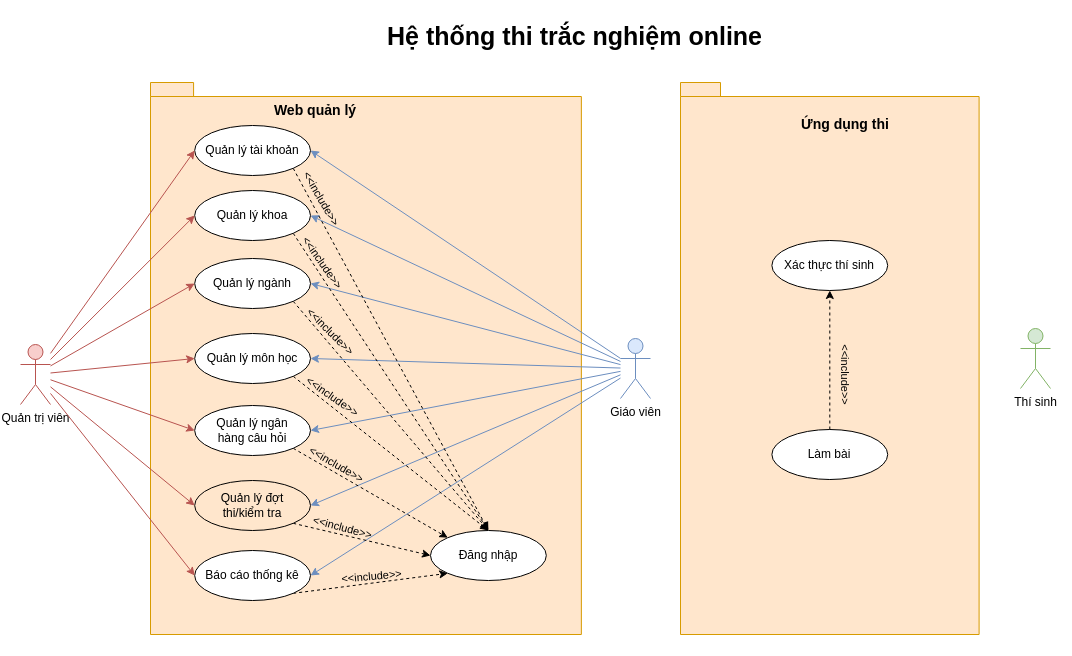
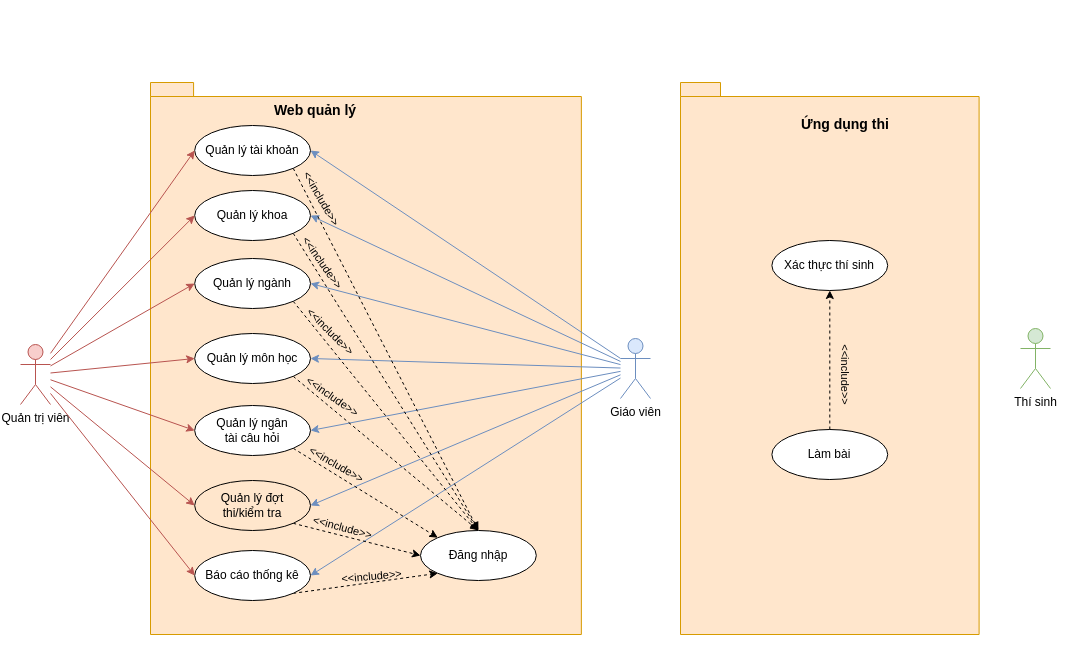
  <mxCell id="0" />
  <mxCell id="1" parent="0" />
  <mxCell id="2" value="" style="shape=folder;fontStyle=1;spacingTop=10;tabWidth=40;tabHeight=14;tabPosition=left;html=1;whiteSpace=wrap;fillColor=#ffe6cc;strokeColor=#d79b00;" vertex="1" parent="1"><mxGeometry x="150" y="82" width="430.86" height="552" as="geometry" /></mxCell>
  <mxCell id="3" value="Quản trị viên" style="shape=umlActor;verticalLabelPosition=bottom;verticalAlign=top;html=1;outlineConnect=0;fillColor=#f8cecc;strokeColor=#b85450;" vertex="1" parent="1"><mxGeometry x="20" y="344" width="30" height="60" as="geometry" /></mxCell>
  <mxCell id="4" style="edgeStyle=none;shape=connector;rounded=0;orthogonalLoop=1;jettySize=auto;html=1;entryX=1;entryY=0.5;entryDx=0;entryDy=0;labelBackgroundColor=default;strokeColor=#6c8ebf;align=center;verticalAlign=middle;fontFamily=Helvetica;fontSize=11;fontColor=default;endArrow=classic;fillColor=#dae8fc;" edge="1" parent="1" source="11" target="28"><mxGeometry relative="1" as="geometry" /></mxCell>
  <mxCell id="5" style="edgeStyle=none;shape=connector;rounded=0;orthogonalLoop=1;jettySize=auto;html=1;entryX=1;entryY=0.5;entryDx=0;entryDy=0;labelBackgroundColor=default;strokeColor=#6c8ebf;align=center;verticalAlign=middle;fontFamily=Helvetica;fontSize=11;fontColor=default;endArrow=classic;fillColor=#dae8fc;" edge="1" parent="1" source="11" target="22"><mxGeometry relative="1" as="geometry" /></mxCell>
  <mxCell id="6" style="edgeStyle=none;shape=connector;rounded=0;orthogonalLoop=1;jettySize=auto;html=1;entryX=1;entryY=0.5;entryDx=0;entryDy=0;labelBackgroundColor=default;strokeColor=#6c8ebf;align=center;verticalAlign=middle;fontFamily=Helvetica;fontSize=11;fontColor=default;endArrow=classic;fillColor=#dae8fc;" edge="1" parent="1" source="11" target="24"><mxGeometry relative="1" as="geometry" /></mxCell>
  <mxCell id="7" style="edgeStyle=none;shape=connector;rounded=0;orthogonalLoop=1;jettySize=auto;html=1;entryX=1;entryY=0.5;entryDx=0;entryDy=0;labelBackgroundColor=default;strokeColor=#6c8ebf;align=center;verticalAlign=middle;fontFamily=Helvetica;fontSize=11;fontColor=default;endArrow=classic;fillColor=#dae8fc;" edge="1" parent="1" source="11" target="26"><mxGeometry relative="1" as="geometry" /></mxCell>
  <mxCell id="8" style="edgeStyle=none;shape=connector;rounded=0;orthogonalLoop=1;jettySize=auto;html=1;entryX=1;entryY=0.5;entryDx=0;entryDy=0;labelBackgroundColor=default;strokeColor=#6c8ebf;align=center;verticalAlign=middle;fontFamily=Helvetica;fontSize=11;fontColor=default;endArrow=classic;fillColor=#dae8fc;" edge="1" parent="1" source="11" target="30"><mxGeometry relative="1" as="geometry" /></mxCell>
  <mxCell id="9" style="edgeStyle=none;shape=connector;rounded=0;orthogonalLoop=1;jettySize=auto;html=1;entryX=1;entryY=0.5;entryDx=0;entryDy=0;labelBackgroundColor=default;strokeColor=#6c8ebf;align=center;verticalAlign=middle;fontFamily=Helvetica;fontSize=11;fontColor=default;endArrow=classic;fillColor=#dae8fc;" edge="1" parent="1" source="11" target="32"><mxGeometry relative="1" as="geometry" /></mxCell>
  <mxCell id="10" style="edgeStyle=none;shape=connector;rounded=0;orthogonalLoop=1;jettySize=auto;html=1;entryX=1;entryY=0.5;entryDx=0;entryDy=0;labelBackgroundColor=default;strokeColor=#6c8ebf;align=center;verticalAlign=middle;fontFamily=Helvetica;fontSize=11;fontColor=default;endArrow=classic;fillColor=#dae8fc;" edge="1" parent="1" source="11" target="34"><mxGeometry relative="1" as="geometry" /></mxCell>
  <mxCell id="11" value="Giáo viên" style="shape=umlActor;verticalLabelPosition=bottom;verticalAlign=top;html=1;outlineConnect=0;fillColor=#dae8fc;strokeColor=#6c8ebf;" vertex="1" parent="1"><mxGeometry x="620" y="338" width="30" height="60" as="geometry" /></mxCell>
  <mxCell id="12" value="Thí sinh" style="shape=umlActor;verticalLabelPosition=bottom;verticalAlign=top;html=1;outlineConnect=0;fillColor=#d5e8d4;strokeColor=#82b366;" vertex="1" parent="1"><mxGeometry x="1020" y="328" width="30" height="60" as="geometry" /></mxCell>
- <mxCell id="13" value="&lt;b&gt;&lt;font style=&quot;font-size: 25px;&quot;&gt;Hệ thống thi trắc nghiệm online&lt;/font&gt;&lt;/b&gt;" style="text;html=1;strokeColor=none;fillColor=none;align=center;verticalAlign=middle;whiteSpace=wrap;rounded=0;" vertex="1" parent="1"><mxGeometry x="150" y="20" width="848.6" height="30" as="geometry" /></mxCell>
  <mxCell id="14" value="" style="shape=folder;fontStyle=1;spacingTop=10;tabWidth=40;tabHeight=14;tabPosition=left;html=1;whiteSpace=wrap;fillColor=#ffe6cc;strokeColor=#d79b00;" vertex="1" parent="1"><mxGeometry x="680" y="82" width="298.6" height="552" as="geometry" /></mxCell>
  <mxCell id="15" value="&lt;b&gt;&lt;font style=&quot;font-size: 14px;&quot;&gt;Web quản lý&lt;/font&gt;&lt;/b&gt;" style="text;html=1;strokeColor=none;fillColor=none;align=center;verticalAlign=middle;whiteSpace=wrap;rounded=0;" vertex="1" parent="1"><mxGeometry x="130" y="95" width="370" height="30" as="geometry" /></mxCell>
  <mxCell id="16" value="&lt;span style=&quot;font-size: 14px;&quot;&gt;&lt;b&gt;Ứng dụng thi&lt;/b&gt;&lt;/span&gt;" style="text;html=1;strokeColor=none;fillColor=none;align=center;verticalAlign=middle;whiteSpace=wrap;rounded=0;" vertex="1" parent="1"><mxGeometry x="660" y="109" width="370" height="30" as="geometry" /></mxCell>
  <mxCell id="17" style="edgeStyle=none;shape=connector;rounded=0;orthogonalLoop=1;jettySize=auto;html=1;entryX=0.5;entryY=1;entryDx=0;entryDy=0;dashed=1;labelBackgroundColor=default;strokeColor=default;align=center;verticalAlign=middle;fontFamily=Helvetica;fontSize=11;fontColor=default;endArrow=classic;" edge="1" parent="1" source="18" target="19"><mxGeometry relative="1" as="geometry" /></mxCell>
  <mxCell id="18" value="Làm bài" style="ellipse;whiteSpace=wrap;html=1;" vertex="1" parent="1"><mxGeometry x="771.4" y="429" width="115.81" height="50" as="geometry" /></mxCell>
  <mxCell id="19" value="Xác thực thí sinh" style="ellipse;whiteSpace=wrap;html=1;" vertex="1" parent="1"><mxGeometry x="771.39" y="240" width="115.81" height="50" as="geometry" /></mxCell>
- <mxCell id="20" value="Đăng nhập" style="ellipse;whiteSpace=wrap;html=1;" vertex="1" parent="1"><mxGeometry x="430" y="530" width="115.81" height="50" as="geometry" /></mxCell>
+ <mxCell id="20" value="Đăng nhập" style="ellipse;whiteSpace=wrap;html=1;" vertex="1" parent="1"><mxGeometry x="420" y="530" width="115.81" height="50" as="geometry" /></mxCell>
  <mxCell id="21" style="edgeStyle=none;shape=connector;rounded=0;orthogonalLoop=1;jettySize=auto;html=1;exitX=1;exitY=1;exitDx=0;exitDy=0;entryX=0.5;entryY=0;entryDx=0;entryDy=0;labelBackgroundColor=default;align=center;verticalAlign=middle;fontFamily=Helvetica;fontSize=11;fontColor=default;endArrow=classic;dashed=1;" edge="1" parent="1" source="22" target="20"><mxGeometry relative="1" as="geometry" /></mxCell>
  <mxCell id="22" value="Quản lý khoa" style="ellipse;whiteSpace=wrap;html=1;" vertex="1" parent="1"><mxGeometry x="194.19" y="190" width="115.81" height="50" as="geometry" /></mxCell>
  <mxCell id="23" style="edgeStyle=none;shape=connector;rounded=0;orthogonalLoop=1;jettySize=auto;html=1;exitX=1;exitY=1;exitDx=0;exitDy=0;entryX=0.5;entryY=0;entryDx=0;entryDy=0;labelBackgroundColor=default;align=center;verticalAlign=middle;fontFamily=Helvetica;fontSize=11;fontColor=default;endArrow=classic;dashed=1;" edge="1" parent="1" source="24" target="20"><mxGeometry relative="1" as="geometry" /></mxCell>
  <mxCell id="24" value="Quản lý ngành" style="ellipse;whiteSpace=wrap;html=1;" vertex="1" parent="1"><mxGeometry x="194.19" y="258" width="115.81" height="50" as="geometry" /></mxCell>
  <mxCell id="25" style="edgeStyle=none;shape=connector;rounded=0;orthogonalLoop=1;jettySize=auto;html=1;exitX=1;exitY=1;exitDx=0;exitDy=0;entryX=0.5;entryY=0;entryDx=0;entryDy=0;labelBackgroundColor=default;align=center;verticalAlign=middle;fontFamily=Helvetica;fontSize=11;fontColor=default;endArrow=classic;dashed=1;" edge="1" parent="1" source="26" target="20"><mxGeometry relative="1" as="geometry" /></mxCell>
  <mxCell id="26" value="Quản lý môn học" style="ellipse;whiteSpace=wrap;html=1;" vertex="1" parent="1"><mxGeometry x="194.19" y="333" width="115.81" height="50" as="geometry" /></mxCell>
  <mxCell id="27" style="edgeStyle=none;shape=connector;rounded=0;orthogonalLoop=1;jettySize=auto;html=1;exitX=1;exitY=1;exitDx=0;exitDy=0;entryX=0.5;entryY=0;entryDx=0;entryDy=0;labelBackgroundColor=default;align=center;verticalAlign=middle;fontFamily=Helvetica;fontSize=11;fontColor=default;endArrow=classic;dashed=1;" edge="1" parent="1" source="28" target="20"><mxGeometry relative="1" as="geometry" /></mxCell>
  <mxCell id="28" value="Quản lý tài khoản" style="ellipse;whiteSpace=wrap;html=1;" vertex="1" parent="1"><mxGeometry x="194.19" y="125" width="115.81" height="50" as="geometry" /></mxCell>
  <mxCell id="29" style="edgeStyle=none;shape=connector;rounded=0;orthogonalLoop=1;jettySize=auto;html=1;exitX=1;exitY=1;exitDx=0;exitDy=0;entryX=0;entryY=0;entryDx=0;entryDy=0;dashed=1;labelBackgroundColor=default;strokeColor=default;align=center;verticalAlign=middle;fontFamily=Helvetica;fontSize=11;fontColor=default;endArrow=classic;" edge="1" parent="1" source="30" target="20"><mxGeometry relative="1" as="geometry" /></mxCell>
- <mxCell id="30" value="Quản lý ngân&lt;br&gt;hàng câu hỏi" style="ellipse;whiteSpace=wrap;html=1;" vertex="1" parent="1"><mxGeometry x="194.19" y="405" width="115.81" height="50" as="geometry" /></mxCell>
+ <mxCell id="30" value="Quản lý ngân&lt;br&gt;tài câu hỏi" style="ellipse;whiteSpace=wrap;html=1;" vertex="1" parent="1"><mxGeometry x="194.19" y="405" width="115.81" height="50" as="geometry" /></mxCell>
  <mxCell id="31" style="edgeStyle=none;shape=connector;rounded=0;orthogonalLoop=1;jettySize=auto;html=1;exitX=1;exitY=1;exitDx=0;exitDy=0;entryX=0;entryY=0.5;entryDx=0;entryDy=0;dashed=1;labelBackgroundColor=default;strokeColor=default;align=center;verticalAlign=middle;fontFamily=Helvetica;fontSize=11;fontColor=default;endArrow=classic;" edge="1" parent="1" source="32" target="20"><mxGeometry relative="1" as="geometry" /></mxCell>
  <mxCell id="32" value="Quản lý đợt&lt;br&gt;thi/kiểm tra" style="ellipse;whiteSpace=wrap;html=1;fillColor=#ffe6cc;" vertex="1" parent="1"><mxGeometry x="194.19" y="480" width="115.81" height="50" as="geometry" /></mxCell>
  <mxCell id="33" style="edgeStyle=none;shape=connector;rounded=0;orthogonalLoop=1;jettySize=auto;html=1;exitX=1;exitY=1;exitDx=0;exitDy=0;entryX=0;entryY=1;entryDx=0;entryDy=0;dashed=1;labelBackgroundColor=default;strokeColor=default;align=center;verticalAlign=middle;fontFamily=Helvetica;fontSize=11;fontColor=default;endArrow=classic;" edge="1" parent="1" source="34" target="20"><mxGeometry relative="1" as="geometry" /></mxCell>
  <mxCell id="34" value="Báo cáo thống kê" style="ellipse;whiteSpace=wrap;html=1;" vertex="1" parent="1"><mxGeometry x="194.19" y="550" width="115.81" height="50" as="geometry" /></mxCell>
  <mxCell id="35" style="edgeStyle=none;shape=connector;rounded=0;orthogonalLoop=1;jettySize=auto;html=1;entryX=0;entryY=0.5;entryDx=0;entryDy=0;labelBackgroundColor=default;strokeColor=#b85450;align=center;verticalAlign=middle;fontFamily=Helvetica;fontSize=11;fontColor=default;endArrow=classic;fillColor=#f8cecc;" edge="1" parent="1" source="3" target="28"><mxGeometry relative="1" as="geometry" /></mxCell>
  <mxCell id="36" style="edgeStyle=none;shape=connector;rounded=0;orthogonalLoop=1;jettySize=auto;html=1;entryX=0;entryY=0.5;entryDx=0;entryDy=0;labelBackgroundColor=default;strokeColor=#b85450;align=center;verticalAlign=middle;fontFamily=Helvetica;fontSize=11;fontColor=default;endArrow=classic;fillColor=#f8cecc;" edge="1" parent="1" source="3" target="22"><mxGeometry relative="1" as="geometry" /></mxCell>
  <mxCell id="37" style="edgeStyle=none;shape=connector;rounded=0;orthogonalLoop=1;jettySize=auto;html=1;entryX=0;entryY=0.5;entryDx=0;entryDy=0;labelBackgroundColor=default;strokeColor=#b85450;align=center;verticalAlign=middle;fontFamily=Helvetica;fontSize=11;fontColor=default;endArrow=classic;fillColor=#f8cecc;" edge="1" parent="1" source="3" target="24"><mxGeometry relative="1" as="geometry" /></mxCell>
  <mxCell id="38" style="edgeStyle=none;shape=connector;rounded=0;orthogonalLoop=1;jettySize=auto;html=1;entryX=0;entryY=0.5;entryDx=0;entryDy=0;labelBackgroundColor=default;strokeColor=#b85450;align=center;verticalAlign=middle;fontFamily=Helvetica;fontSize=11;fontColor=default;endArrow=classic;fillColor=#f8cecc;" edge="1" parent="1" source="3" target="26"><mxGeometry relative="1" as="geometry" /></mxCell>
  <mxCell id="39" style="edgeStyle=none;shape=connector;rounded=0;orthogonalLoop=1;jettySize=auto;html=1;entryX=0;entryY=0.5;entryDx=0;entryDy=0;labelBackgroundColor=default;strokeColor=#b85450;align=center;verticalAlign=middle;fontFamily=Helvetica;fontSize=11;fontColor=default;endArrow=classic;fillColor=#f8cecc;" edge="1" parent="1" source="3" target="30"><mxGeometry relative="1" as="geometry" /></mxCell>
  <mxCell id="40" style="edgeStyle=none;shape=connector;rounded=0;orthogonalLoop=1;jettySize=auto;html=1;entryX=0;entryY=0.5;entryDx=0;entryDy=0;labelBackgroundColor=default;strokeColor=#b85450;align=center;verticalAlign=middle;fontFamily=Helvetica;fontSize=11;fontColor=default;endArrow=classic;fillColor=#f8cecc;" edge="1" parent="1" source="3" target="32"><mxGeometry relative="1" as="geometry" /></mxCell>
  <mxCell id="41" style="edgeStyle=none;shape=connector;rounded=0;orthogonalLoop=1;jettySize=auto;html=1;entryX=0;entryY=0.5;entryDx=0;entryDy=0;labelBackgroundColor=default;strokeColor=#b85450;align=center;verticalAlign=middle;fontFamily=Helvetica;fontSize=11;fontColor=default;endArrow=classic;fillColor=#f8cecc;" edge="1" parent="1" source="3" target="34"><mxGeometry relative="1" as="geometry" /></mxCell>
  <mxCell id="42" value="&amp;lt;&amp;lt;include&amp;gt;&amp;gt;" style="text;html=1;align=center;verticalAlign=middle;resizable=0;points=[];autosize=1;strokeColor=none;fillColor=none;fontSize=11;fontFamily=Helvetica;fontColor=default;rotation=-5;" vertex="1" parent="1"><mxGeometry x="331" y="561" width="80" height="30" as="geometry" /></mxCell>
  <mxCell id="43" value="&amp;lt;&amp;lt;include&amp;gt;&amp;gt;" style="text;html=1;align=center;verticalAlign=middle;resizable=0;points=[];autosize=1;strokeColor=none;fillColor=none;fontSize=11;fontFamily=Helvetica;fontColor=default;rotation=15;" vertex="1" parent="1"><mxGeometry x="302" y="512" width="80" height="30" as="geometry" /></mxCell>
  <mxCell id="44" value="&amp;lt;&amp;lt;include&amp;gt;&amp;gt;" style="text;html=1;align=center;verticalAlign=middle;resizable=0;points=[];autosize=1;strokeColor=none;fillColor=none;fontSize=11;fontFamily=Helvetica;fontColor=default;rotation=30;" vertex="1" parent="1"><mxGeometry x="296" y="449" width="80" height="30" as="geometry" /></mxCell>
  <mxCell id="45" value="&amp;lt;&amp;lt;include&amp;gt;&amp;gt;" style="text;html=1;align=center;verticalAlign=middle;resizable=0;points=[];autosize=1;strokeColor=none;fillColor=none;fontSize=11;fontFamily=Helvetica;fontColor=default;rotation=35;" vertex="1" parent="1"><mxGeometry x="292" y="381" width="80" height="30" as="geometry" /></mxCell>
  <mxCell id="46" value="&amp;lt;&amp;lt;include&amp;gt;&amp;gt;" style="text;html=1;align=center;verticalAlign=middle;resizable=0;points=[];autosize=1;strokeColor=none;fillColor=none;fontSize=11;fontFamily=Helvetica;fontColor=default;rotation=45;" vertex="1" parent="1"><mxGeometry x="290" y="316" width="80" height="30" as="geometry" /></mxCell>
  <mxCell id="47" value="&amp;lt;&amp;lt;include&amp;gt;&amp;gt;" style="text;html=1;align=center;verticalAlign=middle;resizable=0;points=[];autosize=1;strokeColor=none;fillColor=none;fontSize=11;fontFamily=Helvetica;fontColor=default;rotation=55;" vertex="1" parent="1"><mxGeometry x="282" y="247" width="80" height="30" as="geometry" /></mxCell>
  <mxCell id="48" value="&amp;lt;&amp;lt;include&amp;gt;&amp;gt;" style="text;html=1;align=center;verticalAlign=middle;resizable=0;points=[];autosize=1;strokeColor=none;fillColor=none;fontSize=11;fontFamily=Helvetica;fontColor=default;rotation=60;" vertex="1" parent="1"><mxGeometry x="281" y="183" width="80" height="30" as="geometry" /></mxCell>
  <mxCell id="49" value="&amp;lt;&amp;lt;include&amp;gt;&amp;gt;" style="text;html=1;align=center;verticalAlign=middle;resizable=0;points=[];autosize=1;strokeColor=none;fillColor=none;fontSize=11;fontFamily=Helvetica;fontColor=default;rotation=90;" vertex="1" parent="1"><mxGeometry x="805" y="359" width="80" height="30" as="geometry" /></mxCell>
